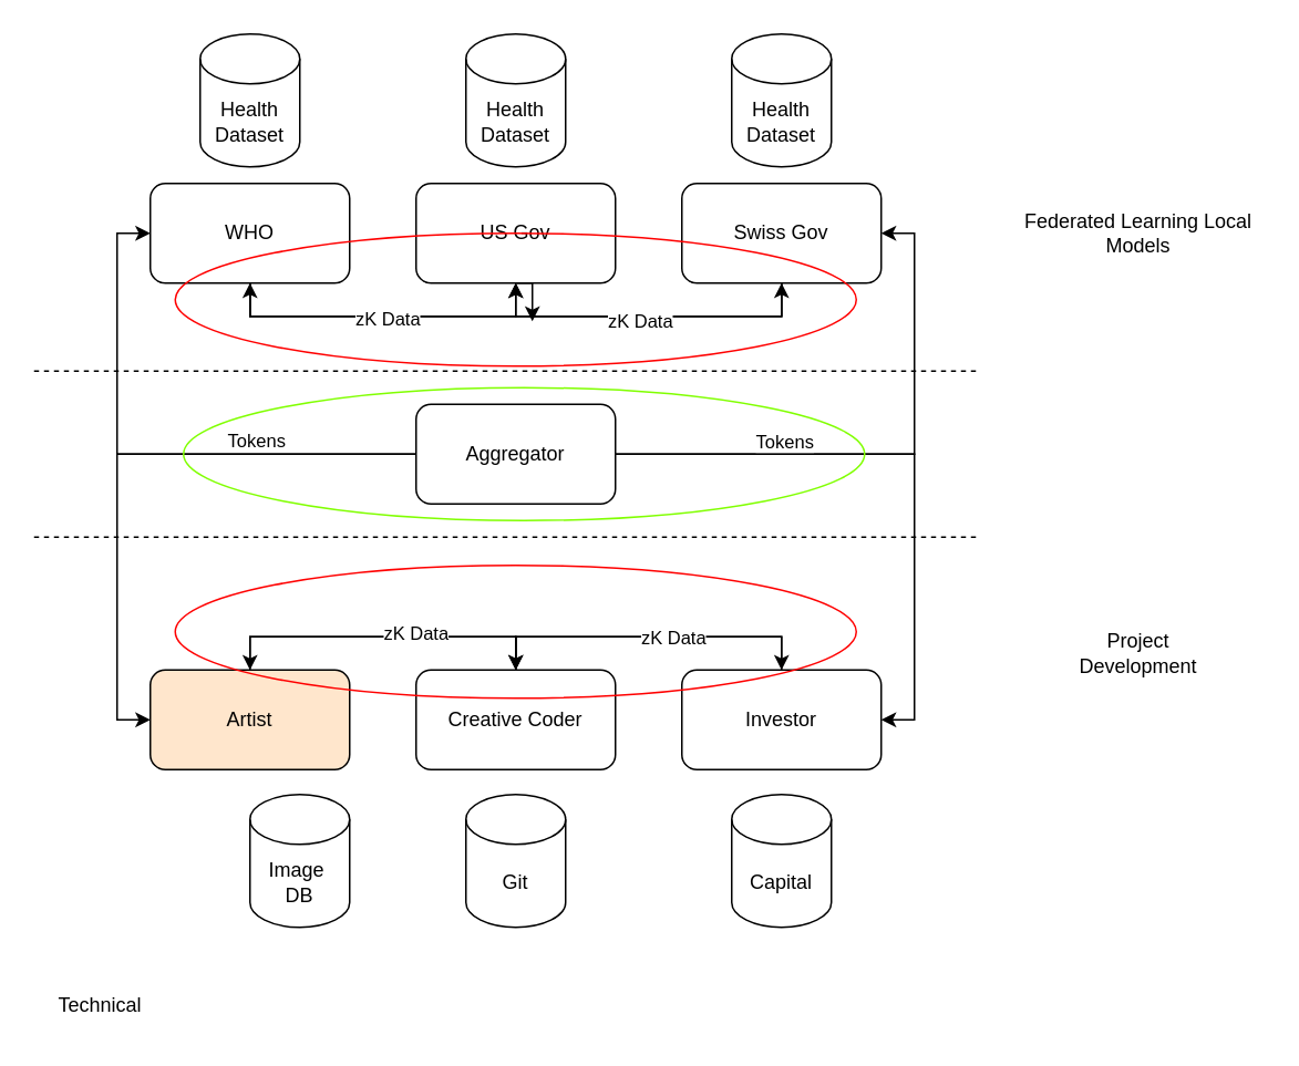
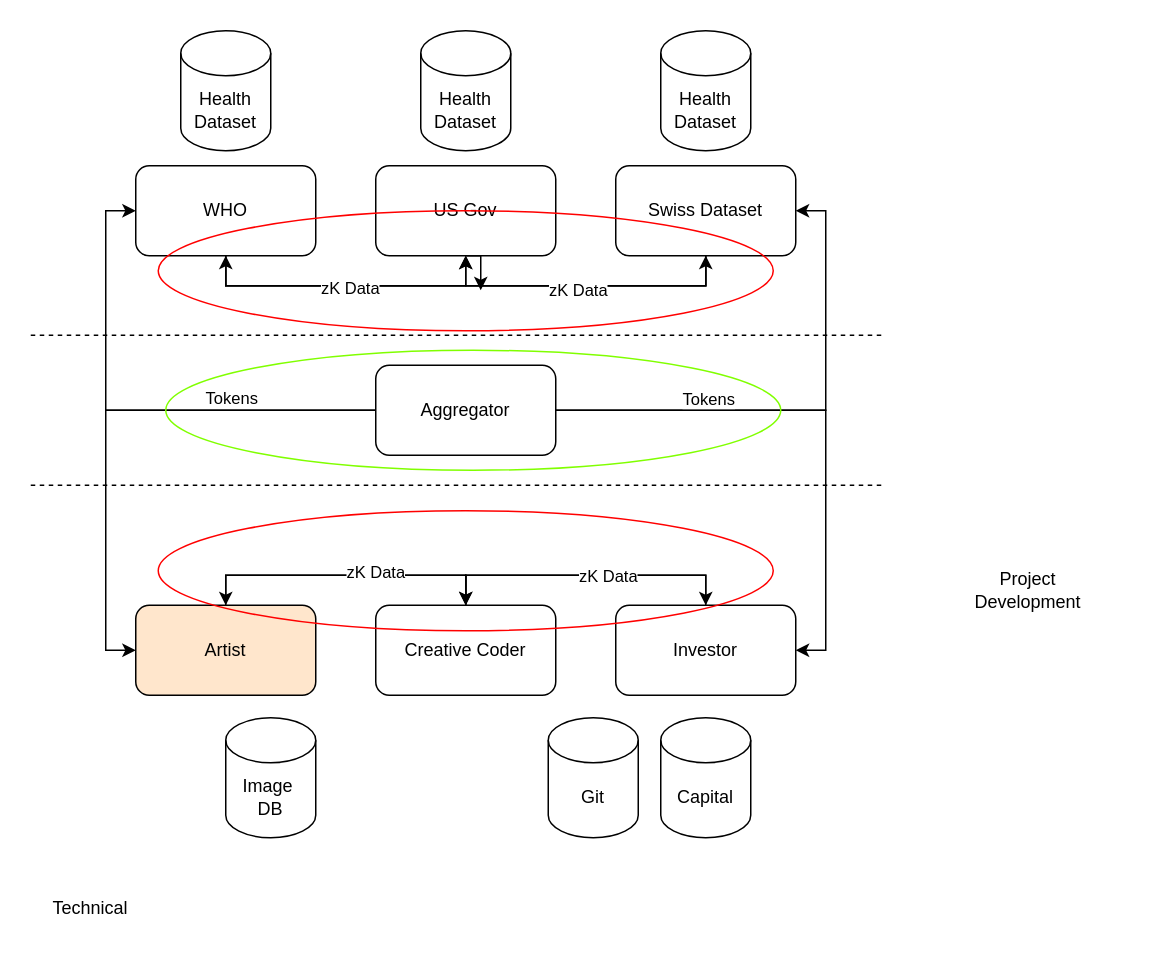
  <mxCell id="0" />
  <mxCell id="1" parent="0" />
  <mxCell id="2" style="edgeStyle=orthogonalEdgeStyle;rounded=0;orthogonalLoop=1;jettySize=auto;html=1;exitX=0.5;exitY=0;exitDx=0;exitDy=0;entryX=0.5;entryY=0;entryDx=0;entryDy=0;" edge="1" parent="1" source="4" target="22"><mxGeometry relative="1" as="geometry" /></mxCell>
  <mxCell id="3" style="edgeStyle=orthogonalEdgeStyle;rounded=0;orthogonalLoop=1;jettySize=auto;html=1;exitX=0.5;exitY=0;exitDx=0;exitDy=0;entryX=0.5;entryY=0;entryDx=0;entryDy=0;" edge="1" parent="1" source="4" target="25"><mxGeometry relative="1" as="geometry" /></mxCell>
  <mxCell id="4" value="Creative Coder" style="rounded=1;whiteSpace=wrap;html=1;" vertex="1" parent="1"><mxGeometry x="250" y="403" width="120" height="60" as="geometry" /></mxCell>
  <mxCell id="5" style="edgeStyle=orthogonalEdgeStyle;rounded=0;orthogonalLoop=1;jettySize=auto;html=1;exitX=0.5;exitY=1;exitDx=0;exitDy=0;entryX=0.5;entryY=1;entryDx=0;entryDy=0;" edge="1" parent="1" source="7" target="9"><mxGeometry relative="1" as="geometry" /></mxCell>
  <mxCell id="6" style="edgeStyle=orthogonalEdgeStyle;rounded=0;orthogonalLoop=1;jettySize=auto;html=1;exitX=0.5;exitY=1;exitDx=0;exitDy=0;entryX=0.5;entryY=1;entryDx=0;entryDy=0;" edge="1" parent="1" source="7" target="14"><mxGeometry relative="1" as="geometry" /></mxCell>
- <mxCell id="7" value="Swiss Gov" style="rounded=1;whiteSpace=wrap;html=1;" vertex="1" parent="1"><mxGeometry x="410" y="110" width="120" height="60" as="geometry" /></mxCell>
+ <mxCell id="7" value="Swiss Dataset" style="rounded=1;whiteSpace=wrap;html=1;" vertex="1" parent="1"><mxGeometry x="410" y="110" width="120" height="60" as="geometry" /></mxCell>
  <mxCell id="8" style="edgeStyle=orthogonalEdgeStyle;rounded=0;orthogonalLoop=1;jettySize=auto;html=1;exitX=0.5;exitY=1;exitDx=0;exitDy=0;" edge="1" parent="1" target="36"><mxGeometry relative="1" as="geometry"><mxPoint x="320" y="273" as="sourcePoint" /></mxGeometry></mxCell>
  <mxCell id="9" value="US Gov" style="rounded=1;whiteSpace=wrap;html=1;" vertex="1" parent="1"><mxGeometry x="250" y="110" width="120" height="60" as="geometry" /></mxCell>
  <mxCell id="10" style="edgeStyle=orthogonalEdgeStyle;rounded=0;orthogonalLoop=1;jettySize=auto;html=1;exitX=0.5;exitY=1;exitDx=0;exitDy=0;entryX=0.5;entryY=1;entryDx=0;entryDy=0;" edge="1" parent="1" source="14" target="9"><mxGeometry relative="1" as="geometry" /></mxCell>
  <mxCell id="11" style="edgeStyle=orthogonalEdgeStyle;rounded=0;orthogonalLoop=1;jettySize=auto;html=1;exitX=0.5;exitY=1;exitDx=0;exitDy=0;entryX=0.5;entryY=1;entryDx=0;entryDy=0;" edge="1" parent="1" source="14" target="7"><mxGeometry relative="1" as="geometry" /></mxCell>
  <mxCell id="12" value="zK Data" style="edgeLabel;html=1;align=center;verticalAlign=middle;resizable=0;points=[];" vertex="1" connectable="0" parent="11"><mxGeometry x="-0.433" y="-1" relative="1" as="geometry"><mxPoint as="offset" /></mxGeometry></mxCell>
  <mxCell id="13" value="zK Data" style="edgeLabel;html=1;align=center;verticalAlign=middle;resizable=0;points=[];" vertex="1" connectable="0" parent="11"><mxGeometry x="0.411" y="-2" relative="1" as="geometry"><mxPoint as="offset" /></mxGeometry></mxCell>
  <mxCell id="14" value="WHO" style="rounded=1;whiteSpace=wrap;html=1;" vertex="1" parent="1"><mxGeometry x="90" y="110" width="120" height="60" as="geometry" /></mxCell>
  <mxCell id="15" value="Health&lt;div&gt;Dataset&lt;/div&gt;" style="shape=cylinder3;whiteSpace=wrap;html=1;boundedLbl=1;backgroundOutline=1;size=15;" vertex="1" parent="1"><mxGeometry x="120" y="20" width="60" height="80" as="geometry" /></mxCell>
  <mxCell id="16" value="Health&lt;div&gt;Dataset&lt;/div&gt;" style="shape=cylinder3;whiteSpace=wrap;html=1;boundedLbl=1;backgroundOutline=1;size=15;" vertex="1" parent="1"><mxGeometry x="280" y="20" width="60" height="80" as="geometry" /></mxCell>
  <mxCell id="17" value="Health&lt;div&gt;Dataset&lt;/div&gt;" style="shape=cylinder3;whiteSpace=wrap;html=1;boundedLbl=1;backgroundOutline=1;size=15;" vertex="1" parent="1"><mxGeometry x="440" y="20" width="60" height="80" as="geometry" /></mxCell>
- <mxCell id="18" value="Git" style="shape=cylinder3;whiteSpace=wrap;html=1;boundedLbl=1;backgroundOutline=1;size=15;" vertex="1" parent="1"><mxGeometry x="280" y="478" width="60" height="80" as="geometry" /></mxCell>
+ <mxCell id="18" value="Git" style="shape=cylinder3;whiteSpace=wrap;html=1;boundedLbl=1;backgroundOutline=1;size=15;" vertex="1" parent="1"><mxGeometry x="365" y="478" width="60" height="80" as="geometry" /></mxCell>
  <mxCell id="19" style="edgeStyle=orthogonalEdgeStyle;rounded=0;orthogonalLoop=1;jettySize=auto;html=1;exitX=0.5;exitY=0;exitDx=0;exitDy=0;entryX=0.5;entryY=0;entryDx=0;entryDy=0;" edge="1" parent="1" source="22" target="4"><mxGeometry relative="1" as="geometry" /></mxCell>
  <mxCell id="20" value="&lt;span style=&quot;caret-color: rgba(0, 0, 0, 0); color: rgba(0, 0, 0, 0); font-family: monospace; font-size: 0px; text-align: start; background-color: rgb(251, 251, 251);&quot;&gt;%3CmxGraphModel%3E%3Croot%3E%3CmxCell%20id%3D%220%22%2F%3E%3CmxCell%20id%3D%221%22%20parent%3D%220%22%2F%3E%3CmxCell%20id%3D%222%22%20value%3D%22zK%20Data%22%20style%3D%22edgeLabel%3Bhtml%3D1%3Balign%3Dcenter%3BverticalAlign%3Dmiddle%3Bresizable%3D0%3Bpoints%3D%5B%5D%3B%22%20vertex%3D%221%22%20connectable%3D%220%22%20parent%3D%221%22%3E%3CmxGeometry%20x%3D%22222%22%20y%3D%22241%22%20as%3D%22geometry%22%2F%3E%3C%2FmxCell%3E%3C%2Froot%3E%3C%2FmxGraphModel%3E&lt;/span&gt;" style="edgeLabel;html=1;align=center;verticalAlign=middle;resizable=0;points=[];" vertex="1" connectable="0" parent="19"><mxGeometry x="-0.02" relative="1" as="geometry"><mxPoint as="offset" /></mxGeometry></mxCell>
  <mxCell id="21" value="zK Data" style="edgeLabel;html=1;align=center;verticalAlign=middle;resizable=0;points=[];" vertex="1" connectable="0" parent="19"><mxGeometry x="0.19" y="3" relative="1" as="geometry"><mxPoint as="offset" /></mxGeometry></mxCell>
  <mxCell id="22" value="Artist" style="rounded=1;whiteSpace=wrap;html=1;fillColor=#ffe6cc;" vertex="1" parent="1"><mxGeometry x="90" y="403" width="120" height="60" as="geometry" /></mxCell>
  <mxCell id="23" style="edgeStyle=orthogonalEdgeStyle;rounded=0;orthogonalLoop=1;jettySize=auto;html=1;exitX=0.5;exitY=0;exitDx=0;exitDy=0;entryX=0.5;entryY=0;entryDx=0;entryDy=0;" edge="1" parent="1" source="25" target="4"><mxGeometry relative="1" as="geometry" /></mxCell>
  <mxCell id="24" value="zK Data" style="edgeLabel;html=1;align=center;verticalAlign=middle;resizable=0;points=[];" vertex="1" connectable="0" parent="23"><mxGeometry x="-0.14" relative="1" as="geometry"><mxPoint as="offset" /></mxGeometry></mxCell>
  <mxCell id="25" value="Investor" style="rounded=1;whiteSpace=wrap;html=1;" vertex="1" parent="1"><mxGeometry x="410" y="403" width="120" height="60" as="geometry" /></mxCell>
  <mxCell id="26" value="Image&amp;nbsp;&lt;div&gt;DB&lt;/div&gt;" style="shape=cylinder3;whiteSpace=wrap;html=1;boundedLbl=1;backgroundOutline=1;size=15;" vertex="1" parent="1"><mxGeometry x="150" y="478" width="60" height="80" as="geometry" /></mxCell>
  <mxCell id="27" value="Capital" style="shape=cylinder3;whiteSpace=wrap;html=1;boundedLbl=1;backgroundOutline=1;size=15;" vertex="1" parent="1"><mxGeometry x="440" y="478" width="60" height="80" as="geometry" /></mxCell>
  <mxCell id="28" value="" style="endArrow=none;dashed=1;html=1;rounded=0;" edge="1" parent="1"><mxGeometry width="50" height="50" relative="1" as="geometry"><mxPoint x="20" y="223" as="sourcePoint" /><mxPoint x="590" y="223" as="targetPoint" /></mxGeometry></mxCell>
- <mxCell id="29" value="Federated Learning Local Models" style="text;html=1;align=center;verticalAlign=middle;whiteSpace=wrap;rounded=0;" vertex="1" parent="1"><mxGeometry x="610" y="125" width="150" height="30" as="geometry" /></mxCell>
  <mxCell id="30" style="edgeStyle=orthogonalEdgeStyle;rounded=0;orthogonalLoop=1;jettySize=auto;html=1;exitX=1;exitY=0.5;exitDx=0;exitDy=0;entryX=1;entryY=0.5;entryDx=0;entryDy=0;" edge="1" parent="1" source="36" target="25"><mxGeometry relative="1" as="geometry" /></mxCell>
  <mxCell id="31" value="Tokens" style="edgeLabel;html=1;align=center;verticalAlign=middle;resizable=0;points=[];" vertex="1" connectable="0" parent="30"><mxGeometry x="-0.439" y="1" relative="1" as="geometry"><mxPoint y="-7" as="offset" /></mxGeometry></mxCell>
  <mxCell id="32" style="edgeStyle=orthogonalEdgeStyle;rounded=0;orthogonalLoop=1;jettySize=auto;html=1;exitX=0;exitY=0.5;exitDx=0;exitDy=0;entryX=0;entryY=0.5;entryDx=0;entryDy=0;" edge="1" parent="1" source="36" target="22"><mxGeometry relative="1" as="geometry" /></mxCell>
  <mxCell id="33" value="Tokens" style="edgeLabel;html=1;align=center;verticalAlign=middle;resizable=0;points=[];" vertex="1" connectable="0" parent="32"><mxGeometry x="-0.461" y="3" relative="1" as="geometry"><mxPoint y="-12" as="offset" /></mxGeometry></mxCell>
  <mxCell id="34" style="edgeStyle=orthogonalEdgeStyle;rounded=0;orthogonalLoop=1;jettySize=auto;html=1;exitX=0;exitY=0.5;exitDx=0;exitDy=0;entryX=0;entryY=0.5;entryDx=0;entryDy=0;" edge="1" parent="1" source="36" target="14"><mxGeometry relative="1" as="geometry" /></mxCell>
  <mxCell id="35" style="edgeStyle=orthogonalEdgeStyle;rounded=0;orthogonalLoop=1;jettySize=auto;html=1;exitX=1;exitY=0.5;exitDx=0;exitDy=0;entryX=1;entryY=0.5;entryDx=0;entryDy=0;" edge="1" parent="1" source="36" target="7"><mxGeometry relative="1" as="geometry" /></mxCell>
  <mxCell id="36" value="Aggregator" style="rounded=1;whiteSpace=wrap;html=1;" vertex="1" parent="1"><mxGeometry x="250" y="243" width="120" height="60" as="geometry" /></mxCell>
  <mxCell id="37" value="" style="endArrow=none;dashed=1;html=1;rounded=0;" edge="1" parent="1"><mxGeometry width="50" height="50" relative="1" as="geometry"><mxPoint x="20" y="323" as="sourcePoint" /><mxPoint x="590" y="323" as="targetPoint" /></mxGeometry></mxCell>
  <mxCell id="38" value="Project Development" style="text;html=1;align=center;verticalAlign=middle;whiteSpace=wrap;rounded=0;" vertex="1" parent="1"><mxGeometry x="655" y="378" width="60" height="30" as="geometry" /></mxCell>
  <mxCell id="39" value="Technical" style="text;html=1;align=center;verticalAlign=middle;whiteSpace=wrap;rounded=0;" vertex="1" parent="1"><mxGeometry x="30" y="590" width="60" height="30" as="geometry" /></mxCell>
  <mxCell id="40" value="" style="ellipse;whiteSpace=wrap;html=1;fillColor=none;strokeColor=#FF0000;" vertex="1" parent="1"><mxGeometry x="105" y="140" width="410" height="80" as="geometry" /></mxCell>
  <mxCell id="41" value="" style="ellipse;whiteSpace=wrap;html=1;fillColor=none;strokeColor=#FF0000;" vertex="1" parent="1"><mxGeometry x="105" y="340" width="410" height="80" as="geometry" /></mxCell>
  <mxCell id="42" value="" style="edgeStyle=orthogonalEdgeStyle;rounded=0;orthogonalLoop=1;jettySize=auto;html=1;exitX=0.5;exitY=1;exitDx=0;exitDy=0;" edge="1" parent="1" source="9"><mxGeometry relative="1" as="geometry"><mxPoint x="310" y="170" as="sourcePoint" /><mxPoint x="320" y="193" as="targetPoint" /></mxGeometry></mxCell>
  <mxCell id="43" value="" style="ellipse;whiteSpace=wrap;html=1;fillColor=none;strokeColor=#80FF00;" vertex="1" parent="1"><mxGeometry x="110" y="233" width="410" height="80" as="geometry" /></mxCell>
